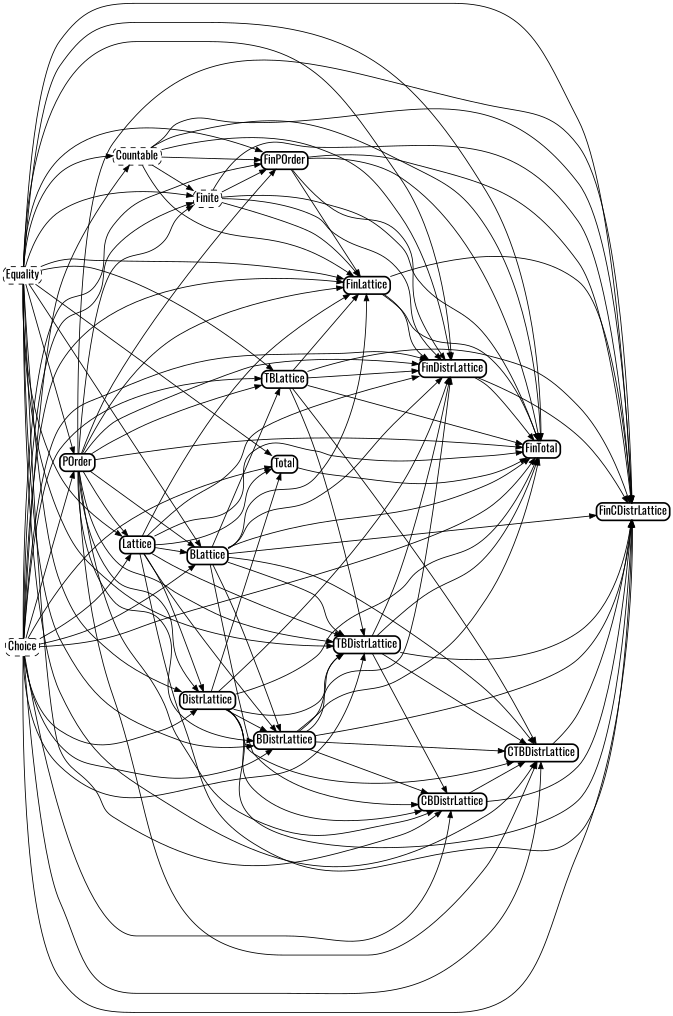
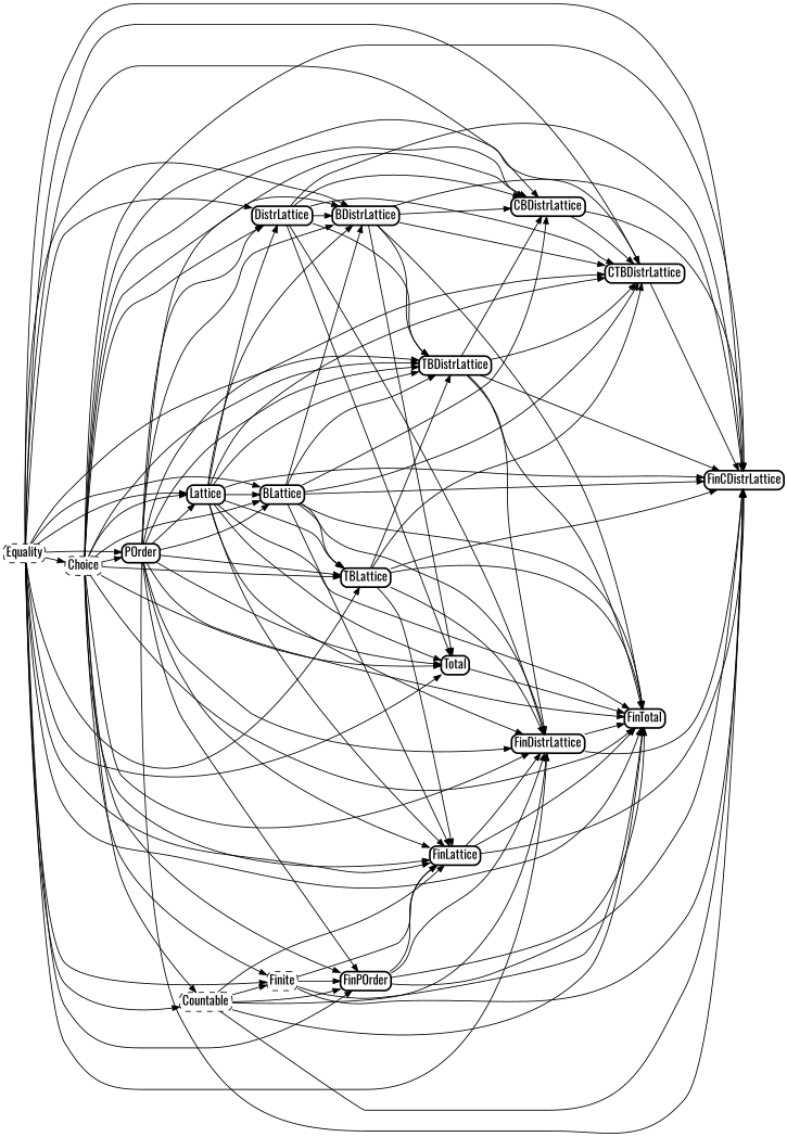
  digraph {
    fontname=Oswald
    nodesep=0.15
    rankdir=LR
    ranksep=0.3
    node [fontname=Oswald margin=.04 shape=box style="rounded, bold"]
    edge [arrowsize=.8 fontname=Oswald]
    Equality [height=0 style="rounded, dashed" width=0]
    Choice [height=0 style="rounded, dashed" width=0]
    Countable [height=0 style="rounded, dashed" width=0]
    Finite [height=0 style="rounded, dashed" width=0]
    POrder [height=0 width=0]
    Lattice [height=0 width=0]
    BLattice [height=0 width=0]
    TBLattice [height=0 width=0]
    DistrLattice [height=0 width=0]
    BDistrLattice [height=0 width=0]
    TBDistrLattice [height=0 width=0]
    CBDistrLattice [height=0 width=0]
    CTBDistrLattice [height=0 width=0]
    Total [height=0 width=0]
    FinPOrder [height=0 width=0]
    FinLattice [height=0 width=0]
    FinDistrLattice [height=0 width=0]
    FinCDistrLattice [height=0 width=0]
    FinTotal [height=0 width=0]
+   Equality -> Choice
    Equality -> Countable
    Equality -> Finite
    Equality -> POrder
    Equality -> Lattice
    Equality -> BLattice
    Equality -> TBLattice
    Equality -> DistrLattice
    Equality -> BDistrLattice
    Equality -> TBDistrLattice
    Equality -> CBDistrLattice
    Equality -> CTBDistrLattice
    Equality -> Total
    Equality -> FinPOrder
    Equality -> FinLattice
    Equality -> FinDistrLattice
    Equality -> FinCDistrLattice
    Equality -> FinTotal
    Choice -> Countable
    Choice -> Finite
    Choice -> POrder
    Choice -> Lattice
    Choice -> BLattice
    Choice -> TBLattice
    Choice -> DistrLattice
    Choice -> BDistrLattice
    Choice -> TBDistrLattice
    Choice -> CBDistrLattice
    Choice -> CTBDistrLattice
    Choice -> Total
    Choice -> FinPOrder
    Choice -> FinLattice
    Choice -> FinDistrLattice
    Choice -> FinCDistrLattice
    Choice -> FinTotal
    Countable -> Finite
    Countable -> FinPOrder
    Countable -> FinLattice
    Countable -> FinDistrLattice
    Countable -> FinCDistrLattice
    Countable -> FinTotal
    Finite -> FinPOrder
    Finite -> FinLattice
-   Finite -> FinDistrLattice
    Finite -> FinCDistrLattice
    Finite -> FinTotal
    POrder -> Lattice
    POrder -> BLattice
    POrder -> TBLattice
    POrder -> DistrLattice
    POrder -> BDistrLattice
    POrder -> TBDistrLattice
    POrder -> CBDistrLattice
    POrder -> CTBDistrLattice
-   POrder -> Finite
+   POrder -> Total
    POrder -> FinPOrder
    POrder -> FinLattice
    POrder -> FinDistrLattice
    POrder -> FinCDistrLattice
    POrder -> FinTotal
    Lattice -> BLattice
+   Lattice -> TBLattice
    Lattice -> DistrLattice
    Lattice -> BDistrLattice
    Lattice -> TBDistrLattice
+   Lattice -> CTBDistrLattice
    Lattice -> Total
    Lattice -> FinLattice
    Lattice -> FinDistrLattice
    Lattice -> FinCDistrLattice
    Lattice -> FinTotal
    BLattice -> TBLattice
    BLattice -> BDistrLattice
    BLattice -> TBDistrLattice
    BLattice -> CBDistrLattice
    BLattice -> CTBDistrLattice
    BLattice -> FinLattice
    BLattice -> FinDistrLattice
    BLattice -> FinCDistrLattice
    BLattice -> FinTotal
    TBLattice -> TBDistrLattice
    TBLattice -> CTBDistrLattice
    TBLattice -> FinLattice
    TBLattice -> FinDistrLattice
    TBLattice -> FinCDistrLattice
    TBLattice -> FinTotal
    DistrLattice -> BDistrLattice
    DistrLattice -> TBDistrLattice
    DistrLattice -> CBDistrLattice
    DistrLattice -> CTBDistrLattice
    DistrLattice -> Total
    DistrLattice -> FinDistrLattice
    DistrLattice -> FinCDistrLattice
-   DistrLattice -> FinTotal
    BDistrLattice -> TBDistrLattice
    BDistrLattice -> CBDistrLattice
    BDistrLattice -> CTBDistrLattice
-   BDistrLattice -> FinDistrLattice
+   BDistrLattice -> Total
    BDistrLattice -> FinCDistrLattice
    BDistrLattice -> FinTotal
    TBDistrLattice -> CBDistrLattice
    TBDistrLattice -> CTBDistrLattice
    TBDistrLattice -> FinDistrLattice
    TBDistrLattice -> FinCDistrLattice
    TBDistrLattice -> FinTotal
    CBDistrLattice -> CTBDistrLattice
    CBDistrLattice -> FinCDistrLattice
    CTBDistrLattice -> FinCDistrLattice
    Total -> FinTotal
    FinPOrder -> FinLattice
    FinPOrder -> FinDistrLattice
    FinPOrder -> FinCDistrLattice
    FinPOrder -> FinTotal
    FinLattice -> FinDistrLattice
    FinLattice -> FinCDistrLattice
    FinLattice -> FinTotal
    FinDistrLattice -> FinCDistrLattice
    FinDistrLattice -> FinTotal
  }
